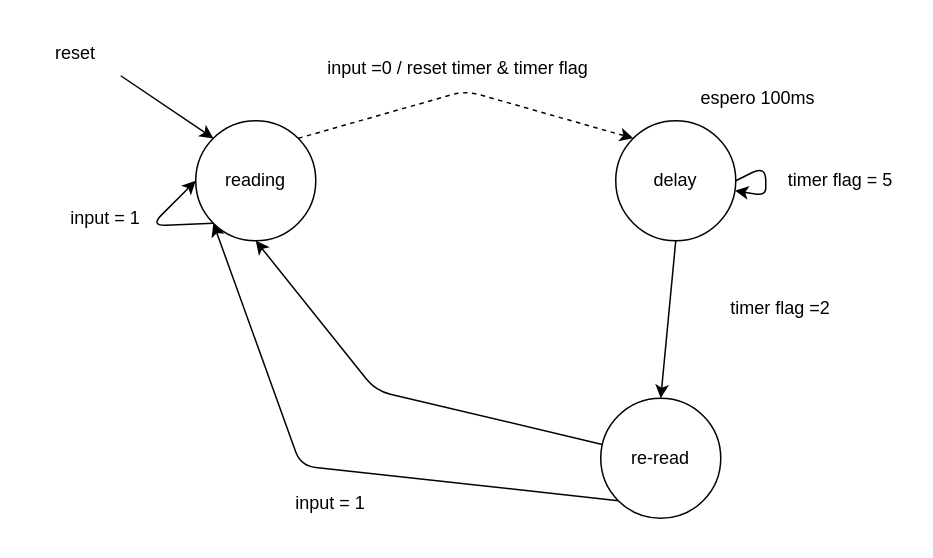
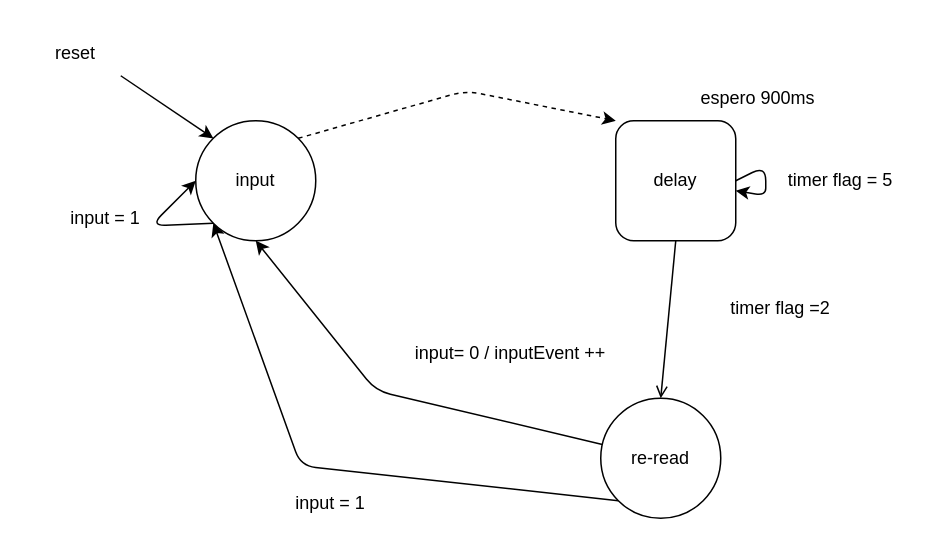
  <mxCell id="0" />
  <mxCell id="1" parent="0" />
  <mxCell id="2" style="edgeStyle=none;html=1;exitX=1;exitY=0;exitDx=0;exitDy=0;entryX=0;entryY=0;entryDx=0;entryDy=0;dashed=1;" edge="1" parent="1" source="3" target="7"><mxGeometry relative="1" as="geometry"><Array as="points"><mxPoint x="310" y="60" /></Array></mxGeometry></mxCell>
- <mxCell id="3" value="reading" style="ellipse;whiteSpace=wrap;html=1;aspect=fixed;" vertex="1" parent="1"><mxGeometry x="130" y="80" width="80" height="80" as="geometry" /></mxCell>
+ <mxCell id="3" value="input" style="ellipse;whiteSpace=wrap;html=1;aspect=fixed;" vertex="1" parent="1"><mxGeometry x="130" y="80" width="80" height="80" as="geometry" /></mxCell>
  <mxCell id="4" value="" style="endArrow=classic;html=1;entryX=0;entryY=0;entryDx=0;entryDy=0;" edge="1" parent="1" target="3"><mxGeometry width="50" height="50" relative="1" as="geometry"><mxPoint x="80" y="50" as="sourcePoint" /><mxPoint x="120" y="70" as="targetPoint" /></mxGeometry></mxCell>
  <mxCell id="5" value="reset" style="text;html=1;strokeColor=none;fillColor=none;align=center;verticalAlign=middle;whiteSpace=wrap;rounded=0;" vertex="1" parent="1"><mxGeometry x="20" y="20" width="60" height="30" as="geometry" /></mxCell>
- <mxCell id="6" style="edgeStyle=none;html=1;exitX=0.5;exitY=1;exitDx=0;exitDy=0;entryX=0.5;entryY=0;entryDx=0;entryDy=0;" edge="1" parent="1" source="7" target="15"><mxGeometry relative="1" as="geometry" /></mxCell>
- <mxCell id="7" value="delay" style="ellipse;whiteSpace=wrap;html=1;aspect=fixed;" vertex="1" parent="1"><mxGeometry x="410" y="80" width="80" height="80" as="geometry" /></mxCell>
- <mxCell id="8" value="input =0 / reset timer &amp;amp; timer flag" style="text;html=1;strokeColor=none;fillColor=none;align=center;verticalAlign=middle;whiteSpace=wrap;rounded=0;" vertex="1" parent="1"><mxGeometry x="180" y="30" width="250" height="30" as="geometry" /></mxCell>
+ <mxCell id="6" style="edgeStyle=none;html=1;exitX=0.5;exitY=1;exitDx=0;exitDy=0;entryX=0.5;entryY=0;entryDx=0;entryDy=0;endArrow=open;" edge="1" parent="1" source="7" target="15"><mxGeometry relative="1" as="geometry" /></mxCell>
+ <mxCell id="7" value="delay" style="whiteSpace=wrap;html=1;aspect=fixed;rounded=1;" vertex="1" parent="1"><mxGeometry x="410" y="80" width="80" height="80" as="geometry" /></mxCell>
  <mxCell id="9" style="edgeStyle=none;html=1;exitX=0;exitY=1;exitDx=0;exitDy=0;entryX=0;entryY=0.5;entryDx=0;entryDy=0;" edge="1" parent="1" source="3" target="3"><mxGeometry relative="1" as="geometry"><Array as="points"><mxPoint x="100" y="150" /></Array></mxGeometry></mxCell>
  <mxCell id="10" value="input = 1" style="text;html=1;strokeColor=none;fillColor=none;align=center;verticalAlign=middle;whiteSpace=wrap;rounded=0;" vertex="1" parent="1"><mxGeometry x="40" y="130" width="60" height="30" as="geometry" /></mxCell>
  <mxCell id="11" style="edgeStyle=none;html=1;exitX=1;exitY=0.5;exitDx=0;exitDy=0;" edge="1" parent="1" source="7" target="7"><mxGeometry relative="1" as="geometry" /></mxCell>
  <mxCell id="12" value="timer flag = 5" style="text;html=1;strokeColor=none;fillColor=none;align=center;verticalAlign=middle;whiteSpace=wrap;rounded=0;" vertex="1" parent="1"><mxGeometry x="520" y="105" width="80" height="30" as="geometry" /></mxCell>
  <mxCell id="13" style="edgeStyle=none;html=1;entryX=0.5;entryY=1;entryDx=0;entryDy=0;" edge="1" parent="1" source="15" target="3"><mxGeometry relative="1" as="geometry"><Array as="points"><mxPoint x="250" y="260" /></Array></mxGeometry></mxCell>
  <mxCell id="14" style="edgeStyle=none;html=1;exitX=0;exitY=1;exitDx=0;exitDy=0;entryX=0;entryY=1;entryDx=0;entryDy=0;" edge="1" parent="1" source="15" target="3"><mxGeometry relative="1" as="geometry"><Array as="points"><mxPoint x="200" y="310" /></Array></mxGeometry></mxCell>
  <mxCell id="15" value="re-read" style="ellipse;whiteSpace=wrap;html=1;aspect=fixed;" vertex="1" parent="1"><mxGeometry x="400" y="265" width="80" height="80" as="geometry" /></mxCell>
  <mxCell id="16" value="timer flag =2" style="text;html=1;strokeColor=none;fillColor=none;align=center;verticalAlign=middle;whiteSpace=wrap;rounded=0;" vertex="1" parent="1"><mxGeometry x="460" y="190" width="120" height="30" as="geometry" /></mxCell>
+ <mxCell id="17" value="input= 0 / inputEvent ++" style="text;html=1;strokeColor=none;fillColor=none;align=center;verticalAlign=middle;whiteSpace=wrap;rounded=0;" vertex="1" parent="1"><mxGeometry x="240" y="220" width="200" height="30" as="geometry" /></mxCell>
  <mxCell id="18" value="input&amp;nbsp;= 1" style="text;html=1;strokeColor=none;fillColor=none;align=center;verticalAlign=middle;whiteSpace=wrap;rounded=0;" vertex="1" parent="1"><mxGeometry x="140" y="320" width="160" height="30" as="geometry" /></mxCell>
- <mxCell id="19" value="espero 100ms" style="text;html=1;strokeColor=none;fillColor=none;align=center;verticalAlign=middle;whiteSpace=wrap;rounded=0;" vertex="1" parent="1"><mxGeometry x="430" y="50" width="150" height="30" as="geometry" /></mxCell>
+ <mxCell id="19" value="espero 900ms" style="text;html=1;strokeColor=none;fillColor=none;align=center;verticalAlign=middle;whiteSpace=wrap;rounded=0;" vertex="1" parent="1"><mxGeometry x="430" y="50" width="150" height="30" as="geometry" /></mxCell>
